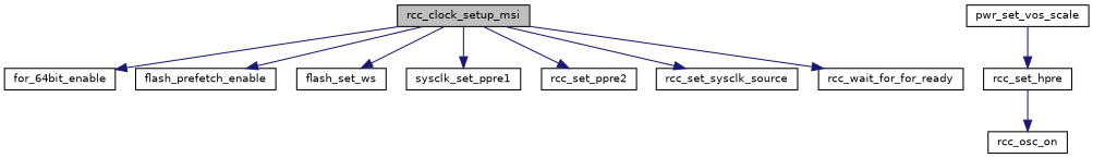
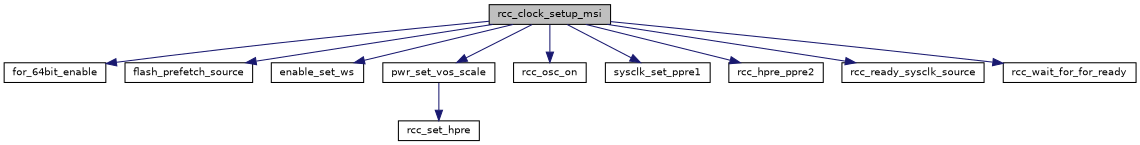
  digraph {
    fontname="DejaVu Sans"
    rankdir=TB
    node [color=black fillcolor=white fontname="DejaVu Sans" fontsize=10 shape=record style=filled]
    edge [color=midnightblue fontname="DejaVu Sans" fontsize=10 labelfontname=Helvetica labelfontsize=10 style=solid]
    n1 [fillcolor=grey75 fontcolor=black height=0.2 label=rcc_clock_setup_msi width=0.4]
    n2 [height=0.2 label=for_64bit_enable width=0.4]
-   n3 [height=0.2 label=flash_prefetch_enable width=0.4]
-   n4 [height=0.2 label=flash_set_ws width=0.4]
+   n3 [height=0.2 label=flash_prefetch_source width=0.4]
+   n4 [height=0.2 label=enable_set_ws width=0.4]
    n5 [height=0.2 label=pwr_set_vos_scale width=0.4]
    n6 [height=0.2 label=rcc_osc_on width=0.4]
    n7 [height=0.2 label=sysclk_set_ppre1 width=0.4]
-   n8 [height=0.2 label=rcc_set_ppre2 width=0.4]
-   n9 [height=0.2 label=rcc_set_sysclk_source width=0.4]
+   n8 [height=0.2 label=rcc_hpre_ppre2 width=0.4]
+   n9 [height=0.2 label=rcc_ready_sysclk_source width=0.4]
    n10 [height=0.2 label=rcc_wait_for_for_ready width=0.4]
    n11 [height=0.2 label=rcc_set_hpre width=0.4]
    n1 -> n2
    n1 -> n3
    n1 -> n4
-   n11 -> n6
+   n1 -> n5
+   n1 -> n6
    n1 -> n7
    n1 -> n8
    n1 -> n9
    n1 -> n10
    n5 -> n11
  }
